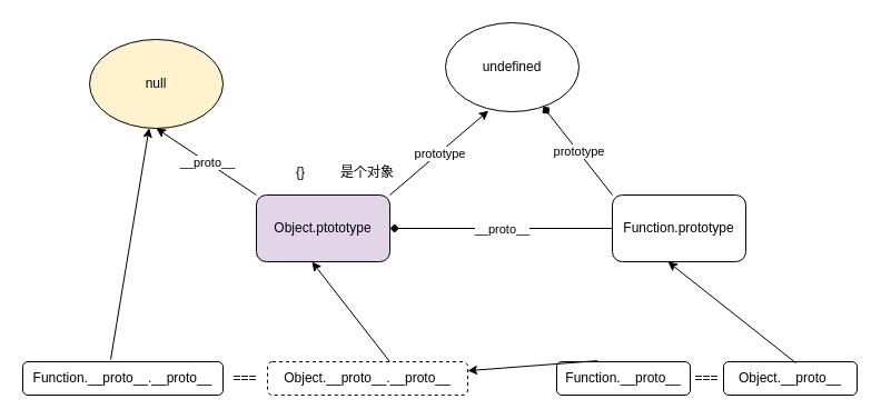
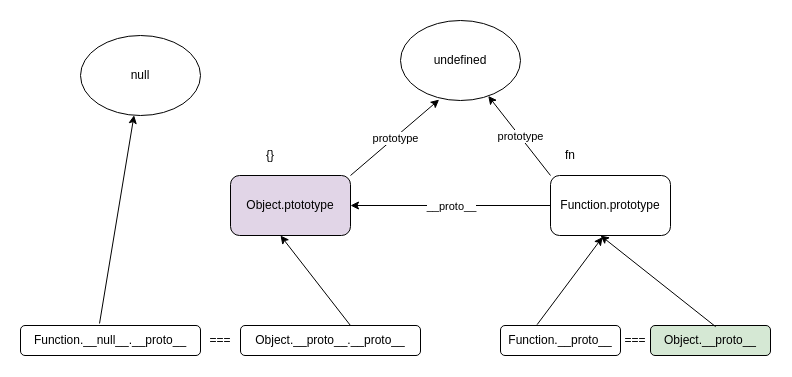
  <mxCell id="0" />
  <mxCell id="1" parent="0" />
  <mxCell id="2" value="Object.ptototype" style="rounded=1;whiteSpace=wrap;html=1;fillColor=#e1d5e7;" vertex="1" parent="1"><mxGeometry x="230" y="175" width="120" height="60" as="geometry" /></mxCell>
  <mxCell id="3" value="Function.prototype" style="rounded=1;whiteSpace=wrap;html=1;" vertex="1" parent="1"><mxGeometry x="550" y="175" width="120" height="60" as="geometry" /></mxCell>
- <mxCell id="4" value="null" style="ellipse;whiteSpace=wrap;html=1;fillColor=#fff2cc;" vertex="1" parent="1"><mxGeometry x="80" y="35" width="120" height="80" as="geometry" /></mxCell>
- <mxCell id="5" value="" style="endArrow=classic;html=1;entryX=0.5;entryY=1;entryDx=0;entryDy=0;exitX=0;exitY=0;exitDx=0;exitDy=0;" edge="1" parent="1" source="2" target="4"><mxGeometry relative="1" as="geometry"><mxPoint x="90" y="215" as="sourcePoint" /><mxPoint x="190" y="215" as="targetPoint" /></mxGeometry></mxCell>
- <mxCell id="6" value="__proto__" style="edgeLabel;resizable=0;html=1;align=center;verticalAlign=middle;" connectable="0" vertex="1" parent="5"><mxGeometry relative="1" as="geometry" /></mxCell>
+ <mxCell id="4" value="null" style="ellipse;whiteSpace=wrap;html=1;" vertex="1" parent="1"><mxGeometry x="80" y="35" width="120" height="80" as="geometry" /></mxCell>
  <mxCell id="7" value="{}" style="text;html=1;strokeColor=none;fillColor=none;align=center;verticalAlign=middle;whiteSpace=wrap;rounded=0;" vertex="1" parent="1"><mxGeometry x="250" y="145" width="40" height="20" as="geometry" /></mxCell>
- <mxCell id="8" value="是个对象" style="text;html=1;strokeColor=none;fillColor=none;align=center;verticalAlign=middle;whiteSpace=wrap;rounded=0;" vertex="1" parent="1"><mxGeometry x="300" y="145" width="60" height="20" as="geometry" /></mxCell>
- <mxCell id="9" value="" style="endArrow=diamond;html=1;entryX=1;entryY=0.5;entryDx=0;entryDy=0;exitX=0;exitY=0.5;exitDx=0;exitDy=0;" edge="1" parent="1" source="3" target="2"><mxGeometry relative="1" as="geometry"><mxPoint x="420" y="205" as="sourcePoint" /><mxPoint x="520" y="205" as="targetPoint" /></mxGeometry></mxCell>
+ <mxCell id="9" value="" style="endArrow=classic;html=1;entryX=1;entryY=0.5;entryDx=0;entryDy=0;exitX=0;exitY=0.5;exitDx=0;exitDy=0;" edge="1" parent="1" source="3" target="2"><mxGeometry relative="1" as="geometry"><mxPoint x="420" y="205" as="sourcePoint" /><mxPoint x="520" y="205" as="targetPoint" /></mxGeometry></mxCell>
  <mxCell id="10" value="__proto__" style="edgeLabel;resizable=0;html=1;align=center;verticalAlign=middle;" connectable="0" vertex="1" parent="9"><mxGeometry relative="1" as="geometry" /></mxCell>
+ <mxCell id="11" value="fn" style="text;html=1;strokeColor=none;fillColor=none;align=center;verticalAlign=middle;whiteSpace=wrap;rounded=0;" vertex="1" parent="1"><mxGeometry x="550" y="145" width="40" height="20" as="geometry" /></mxCell>
  <mxCell id="12" value="" style="endArrow=classic;html=1;exitX=1;exitY=0;exitDx=0;exitDy=0;entryX=0.322;entryY=0.989;entryDx=0;entryDy=0;entryPerimeter=0;" edge="1" parent="1" source="2" target="14"><mxGeometry relative="1" as="geometry"><mxPoint x="390" y="55" as="sourcePoint" /><mxPoint x="430" y="95" as="targetPoint" /></mxGeometry></mxCell>
  <mxCell id="13" value="prototype" style="edgeLabel;resizable=0;html=1;align=center;verticalAlign=middle;" connectable="0" vertex="1" parent="12"><mxGeometry relative="1" as="geometry" /></mxCell>
  <mxCell id="14" value="undefined" style="ellipse;whiteSpace=wrap;html=1;" vertex="1" parent="1"><mxGeometry x="400" y="20" width="120" height="80" as="geometry" /></mxCell>
- <mxCell id="15" value="" style="endArrow=diamond;html=1;exitX=0;exitY=0;exitDx=0;exitDy=0;" edge="1" parent="1" source="3" target="14"><mxGeometry relative="1" as="geometry"><mxPoint x="470" y="125" as="sourcePoint" /><mxPoint x="570" y="125" as="targetPoint" /></mxGeometry></mxCell>
+ <mxCell id="15" value="" style="endArrow=classic;html=1;exitX=0;exitY=0;exitDx=0;exitDy=0;" edge="1" parent="1" source="3" target="14"><mxGeometry relative="1" as="geometry"><mxPoint x="470" y="125" as="sourcePoint" /><mxPoint x="570" y="125" as="targetPoint" /></mxGeometry></mxCell>
  <mxCell id="16" value="prototype" style="edgeLabel;resizable=0;html=1;align=center;verticalAlign=middle;" connectable="0" vertex="1" parent="15"><mxGeometry relative="1" as="geometry" /></mxCell>
  <mxCell id="17" value="Function.__proto__" style="rounded=1;whiteSpace=wrap;html=1;" vertex="1" parent="1"><mxGeometry x="500" y="325" width="120" height="30" as="geometry" /></mxCell>
- <mxCell id="18" value="Object.__proto__" style="rounded=1;whiteSpace=wrap;html=1;" vertex="1" parent="1"><mxGeometry x="650" y="325" width="120" height="30" as="geometry" /></mxCell>
- <mxCell id="19" value="" style="endArrow=classic;html=1;exitX=0.305;exitY=-0.029;exitDx=0;exitDy=0;exitPerimeter=0;" edge="1" parent="1" source="17" target="23"><mxGeometry width="50" height="50" relative="1" as="geometry"><mxPoint x="540" y="315" as="sourcePoint" /><mxPoint x="590" y="265" as="targetPoint" /></mxGeometry></mxCell>
+ <mxCell id="18" value="Object.__proto__" style="rounded=1;whiteSpace=wrap;html=1;fillColor=#d5e8d4;" vertex="1" parent="1"><mxGeometry x="650" y="325" width="120" height="30" as="geometry" /></mxCell>
+ <mxCell id="19" value="" style="endArrow=classic;html=1;entryX=0.434;entryY=1.026;entryDx=0;entryDy=0;entryPerimeter=0;exitX=0.305;exitY=-0.029;exitDx=0;exitDy=0;exitPerimeter=0;" edge="1" parent="1" source="17" target="3"><mxGeometry width="50" height="50" relative="1" as="geometry"><mxPoint x="540" y="315" as="sourcePoint" /><mxPoint x="590" y="265" as="targetPoint" /></mxGeometry></mxCell>
  <mxCell id="20" value="" style="endArrow=classic;html=1;exitX=0.543;exitY=0.04;exitDx=0;exitDy=0;exitPerimeter=0;" edge="1" parent="1" source="18"><mxGeometry width="50" height="50" relative="1" as="geometry"><mxPoint x="620" y="305" as="sourcePoint" /><mxPoint x="600" y="235" as="targetPoint" /></mxGeometry></mxCell>
  <mxCell id="21" value="===" style="text;html=1;strokeColor=none;fillColor=none;align=center;verticalAlign=middle;whiteSpace=wrap;rounded=0;" vertex="1" parent="1"><mxGeometry x="615" y="330" width="40" height="20" as="geometry" /></mxCell>
- <mxCell id="22" value="Function.__proto__.__proto__" style="rounded=1;whiteSpace=wrap;html=1;" vertex="1" parent="1"><mxGeometry y="325" width="180" height="30" as="geometry" x="20" /></mxCell>
- <mxCell id="23" value="Object.__proto__.__proto__" style="rounded=1;whiteSpace=wrap;html=1;dashed=1;" vertex="1" parent="1"><mxGeometry x="240" y="325" width="180" height="30" as="geometry" /></mxCell>
+ <mxCell id="22" value="Function.__null__.__proto__" style="rounded=1;whiteSpace=wrap;html=1;" vertex="1" parent="1"><mxGeometry y="325" width="180" height="30" as="geometry" x="20" /></mxCell>
+ <mxCell id="23" value="Object.__proto__.__proto__" style="rounded=1;whiteSpace=wrap;html=1;" vertex="1" parent="1"><mxGeometry x="240" y="325" width="180" height="30" as="geometry" /></mxCell>
  <mxCell id="24" value="===" style="text;html=1;strokeColor=none;fillColor=none;align=center;verticalAlign=middle;whiteSpace=wrap;rounded=0;" vertex="1" parent="1"><mxGeometry x="200" y="330" width="40" height="20" as="geometry" /></mxCell>
  <mxCell id="25" value="" style="endArrow=classic;html=1;exitX=0.439;exitY=-0.067;exitDx=0;exitDy=0;exitPerimeter=0;" edge="1" parent="1" source="22" target="4"><mxGeometry width="50" height="50" relative="1" as="geometry"><mxPoint x="180" y="295" as="sourcePoint" /><mxPoint x="230" y="245" as="targetPoint" /></mxGeometry></mxCell>
  <mxCell id="26" value="" style="endArrow=classic;html=1;exitX=0.611;exitY=0;exitDx=0;exitDy=0;exitPerimeter=0;" edge="1" parent="1" source="23"><mxGeometry width="50" height="50" relative="1" as="geometry"><mxPoint x="310" y="305" as="sourcePoint" /><mxPoint x="280" y="235" as="targetPoint" /></mxGeometry></mxCell>
